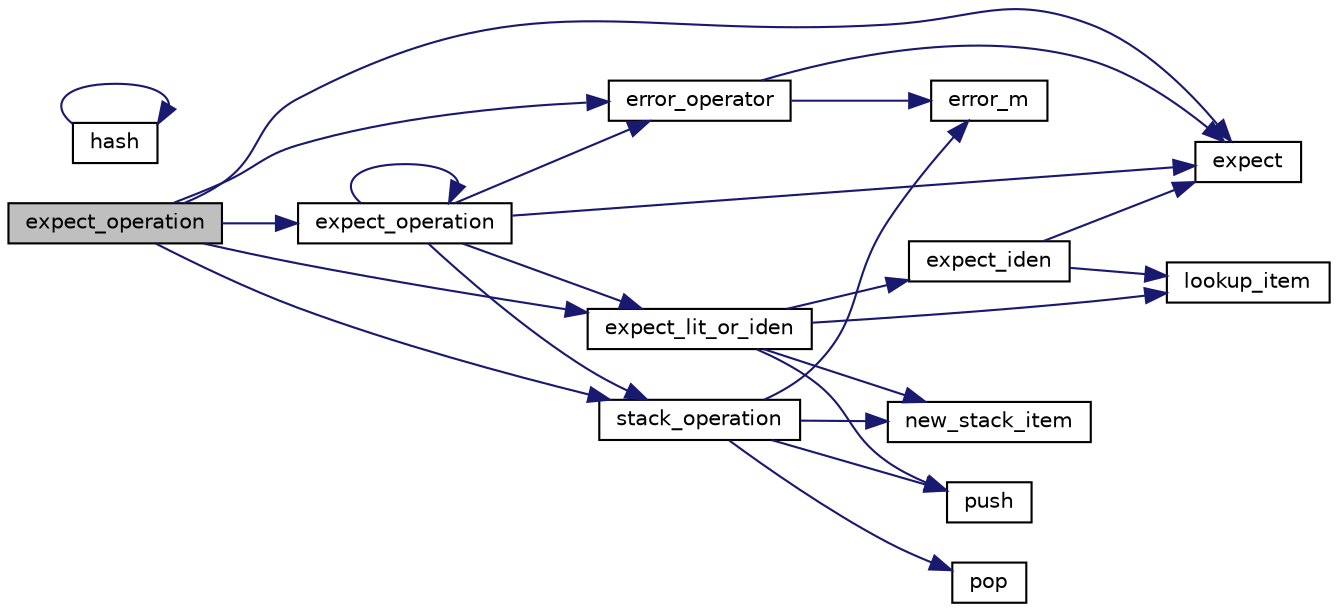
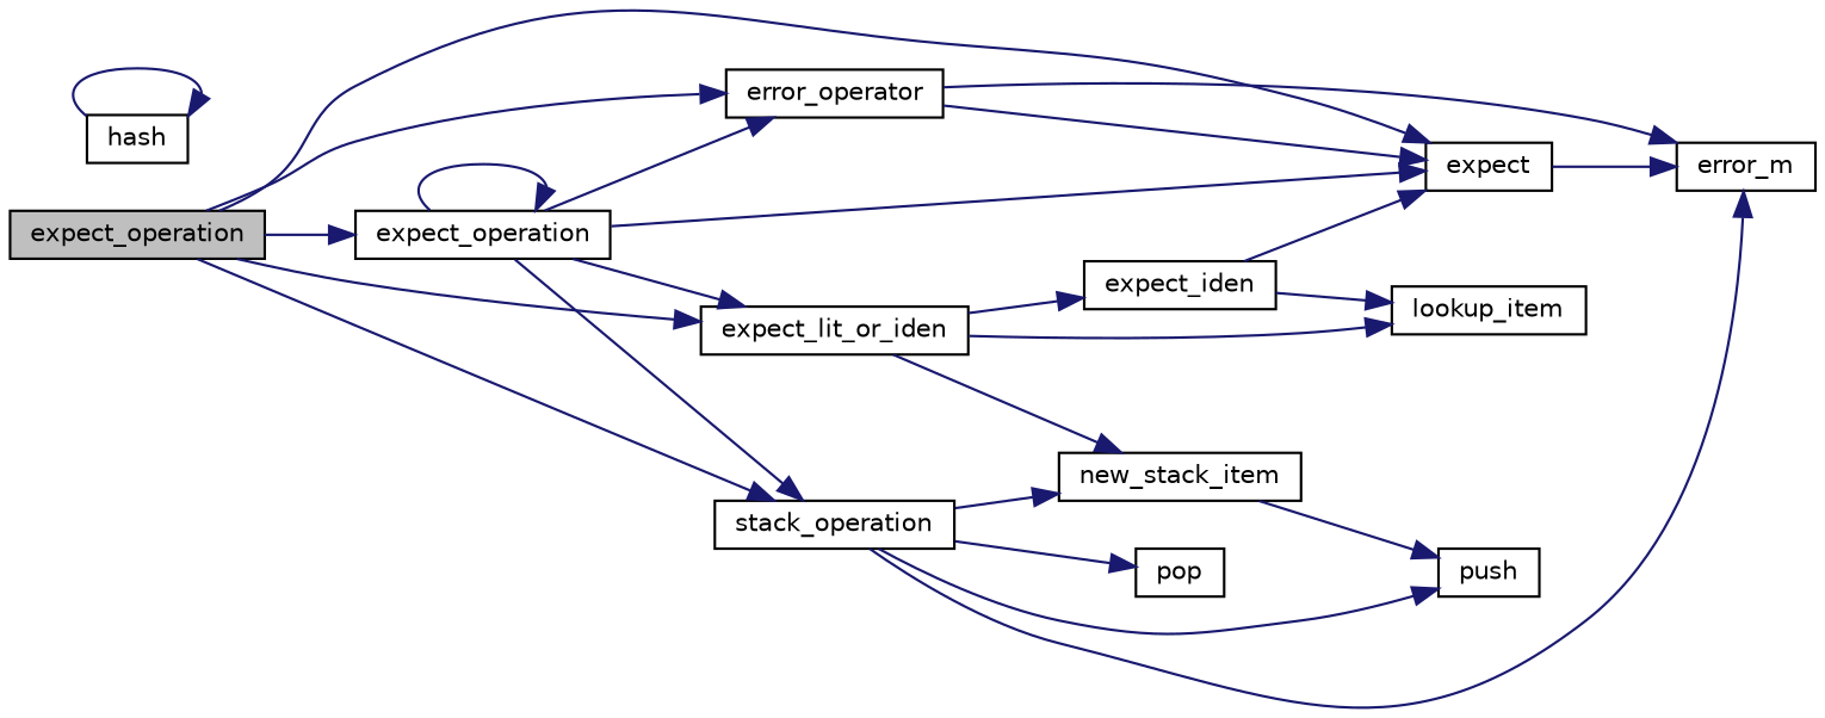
  digraph {
    rankdir=LR
    node [color=black fillcolor=white fontname=Helvetica fontsize=10 shape=record style=filled]
    edge [color=midnightblue fontname=Helvetica fontsize=10 labelfontname=Helvetica labelfontsize=10 style=solid]
    n1 [fillcolor=grey75 fontcolor=black height=0.2 label=expect_operation width=0.4]
    n2 [height=0.2 label=expect width=0.4]
    n3 [height=0.2 label=expect_operation width=0.4]
    n4 [height=0.2 label=expect_lit_or_iden width=0.4]
    n5 [height=0.2 label=error_operator width=0.4]
    n6 [height=0.2 label=stack_operation width=0.4]
    n7 [height=0.2 label=error_m width=0.4]
    n8 [height=0.2 label=new_stack_item width=0.4]
    n9 [height=0.2 label=push width=0.4]
    n10 [height=0.2 label=expect_iden width=0.4]
    n11 [height=0.2 label=lookup_item width=0.4]
    n12 [height=0.2 label=pop width=0.4]
    n13 [height=0.2 label=hash width=0.4]
    n1 -> n2
    n1 -> n3
    n1 -> n4
    n1 -> n5
    n1 -> n6
+   n2 -> n7
    n3 -> n2
    n3 -> n3
    n3 -> n4
    n3 -> n5
    n3 -> n6
    n4 -> n8
-   n4 -> n9
+   n8 -> n9
    n4 -> n10
    n4 -> n11
    n5 -> n2
    n5 -> n7
    n6 -> n7
    n6 -> n8
    n6 -> n9
    n6 -> n12
    n10 -> n2
    n10 -> n11
    n13 -> n13
  }
